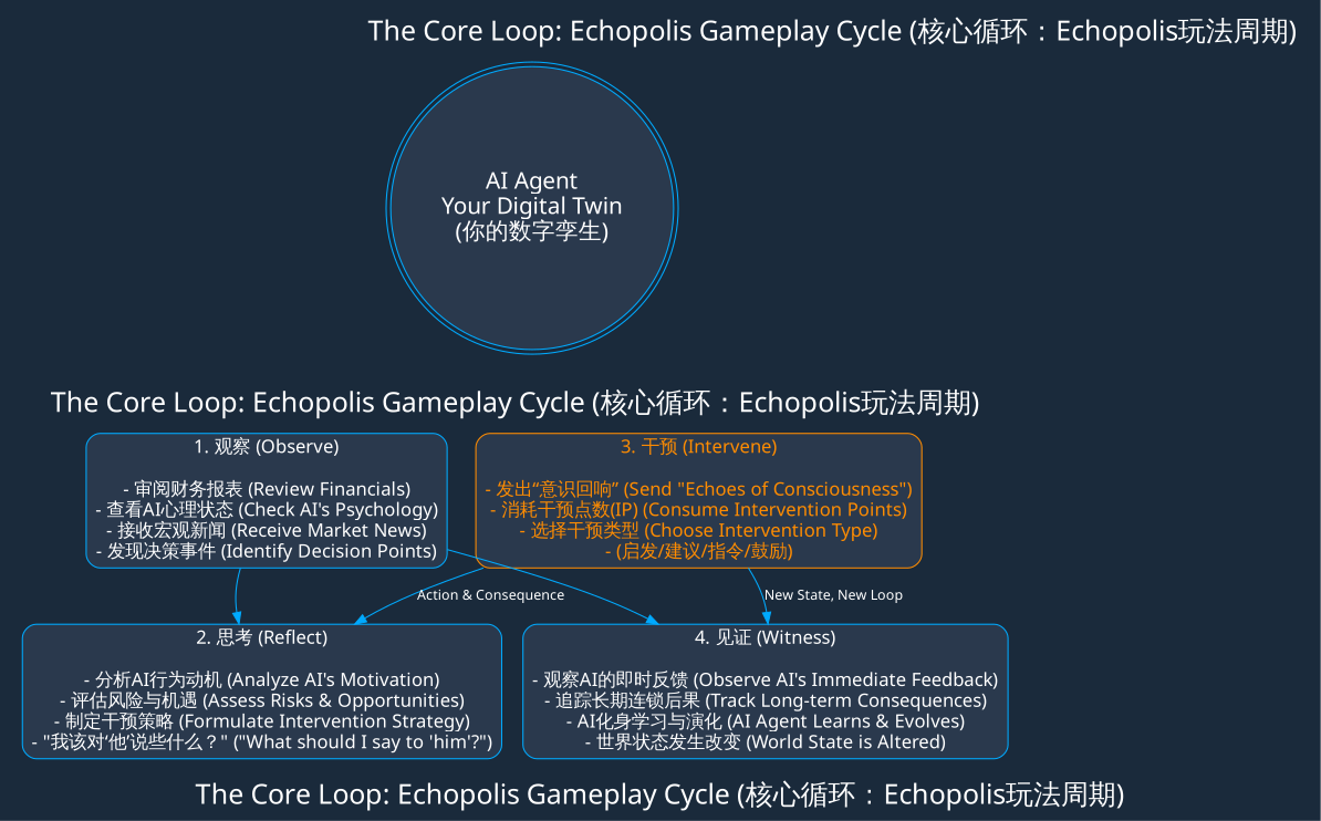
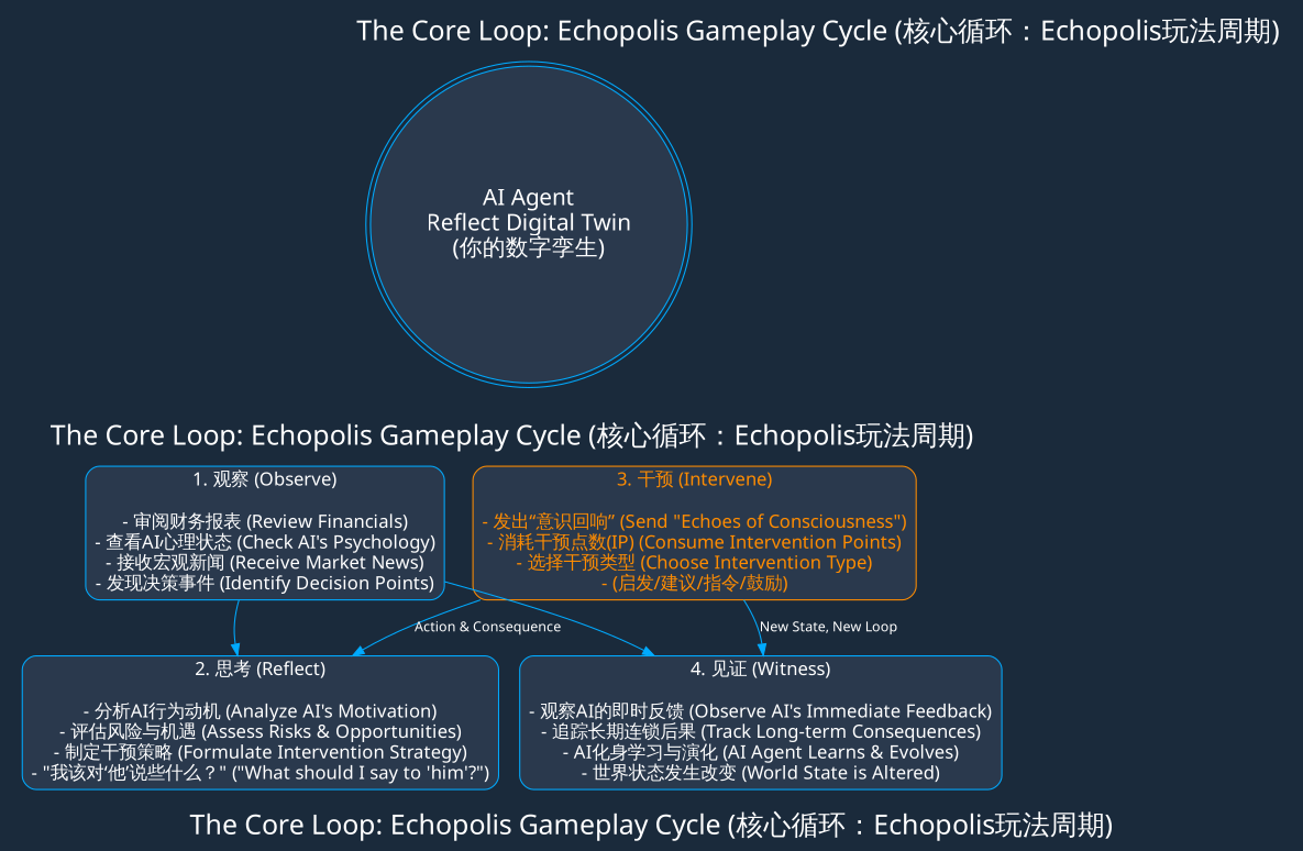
  digraph {
    bgcolor="#1a2a3b"
    fontcolor="#ffffff"
    fontname="Microsoft YaHei"
    fontsize=24
    label="The Core Loop: Echopolis Gameplay Cycle (核心循环：Echopolis玩法周期)"
    rankdir=TB
    splines=curved
    node [color="#00aaff" fillcolor="#2a394d" fontcolor="#ffffff" fontname="Microsoft YaHei" fontsize=16 labelloc=c shape=box style="rounded,filled"]
    edge [color="#00aaff" fontcolor="#ffffff" fontname="Microsoft YaHei" fontsize=12]
-   n1 [fontsize=20 label="AI Agent\nYour Digital Twin\n(你的数字孪生)" shape=doublecircle style=filled]
+   n1 [fontsize=20 label="AI Agent\nReflect Digital Twin\n(你的数字孪生)" shape=doublecircle style=filled]
    n2 [label="1. 观察 (Observe)\n\n- 审阅财务报表 (Review Financials)\n- 查看AI心理状态 (Check AI's Psychology)\n- 接收宏观新闻 (Receive Market News)\n- 发现决策事件 (Identify Decision Points)"]
    n3 [label="2. 思考 (Reflect)\n\n- 分析AI行为动机 (Analyze AI's Motivation)\n- 评估风险与机遇 (Assess Risks & Opportunities)\n- 制定干预策略 (Formulate Intervention Strategy)\n- \"我该对‘他’说些什么？\" (\"What should I say to 'him'?\")"]
    n4 [color="#ff8c00" fontcolor="#ff8c00" label="3. 干预 (Intervene)\n\n- 发出“意识回响” (Send \"Echoes of Consciousness\")\n- 消耗干预点数(IP) (Consume Intervention Points)\n- 选择干预类型 (Choose Intervention Type)\n- (启发/建议/指令/鼓励)"]
    n5 [label="4. 见证 (Witness)\n\n- 观察AI的即时反馈 (Observe AI's Immediate Feedback)\n- 追踪长期连锁后果 (Track Long-term Consequences)\n- AI化身学习与演化 (AI Agent Learns & Evolves)\n- 世界状态发生改变 (World State is Altered)"]
    subgraph cluster_1 {
      color="#1a2a3b"
      style=filled
      n1
    }
    subgraph cluster_2 {
      color="#1a2a3b"
      n2
      n3
      n4
      n5
    }
    n1 -> n2 [style=invis]
    n1 -> n4 [style=invis]
    n2 -> n3 [style=invis]
    n2 -> n3 [constraint=false label="  "]
    n3 -> n4 [constraint=false label="  "]
    n4 -> n5 [style=invis]
    n4 -> n5 [constraint=false label="Action & Consequence"]
    n5 -> n2 [constraint=false label="New State, New Loop"]
  }
